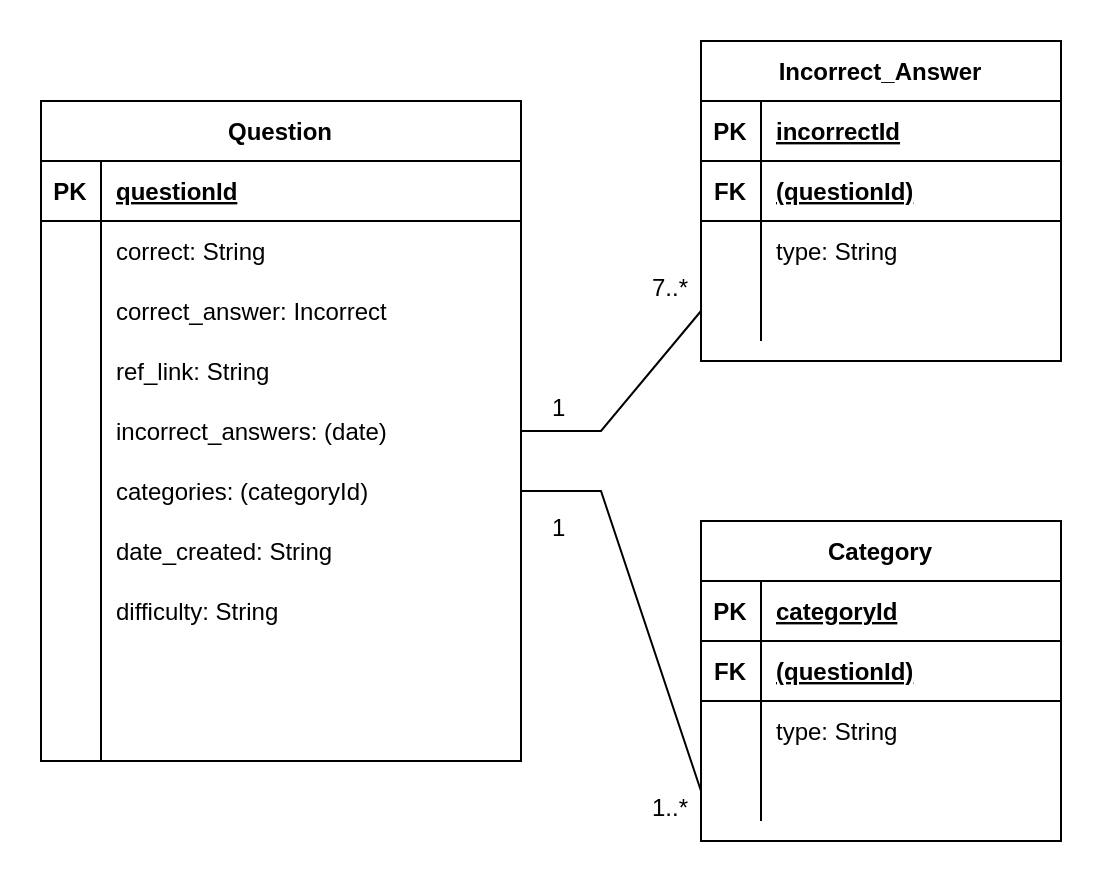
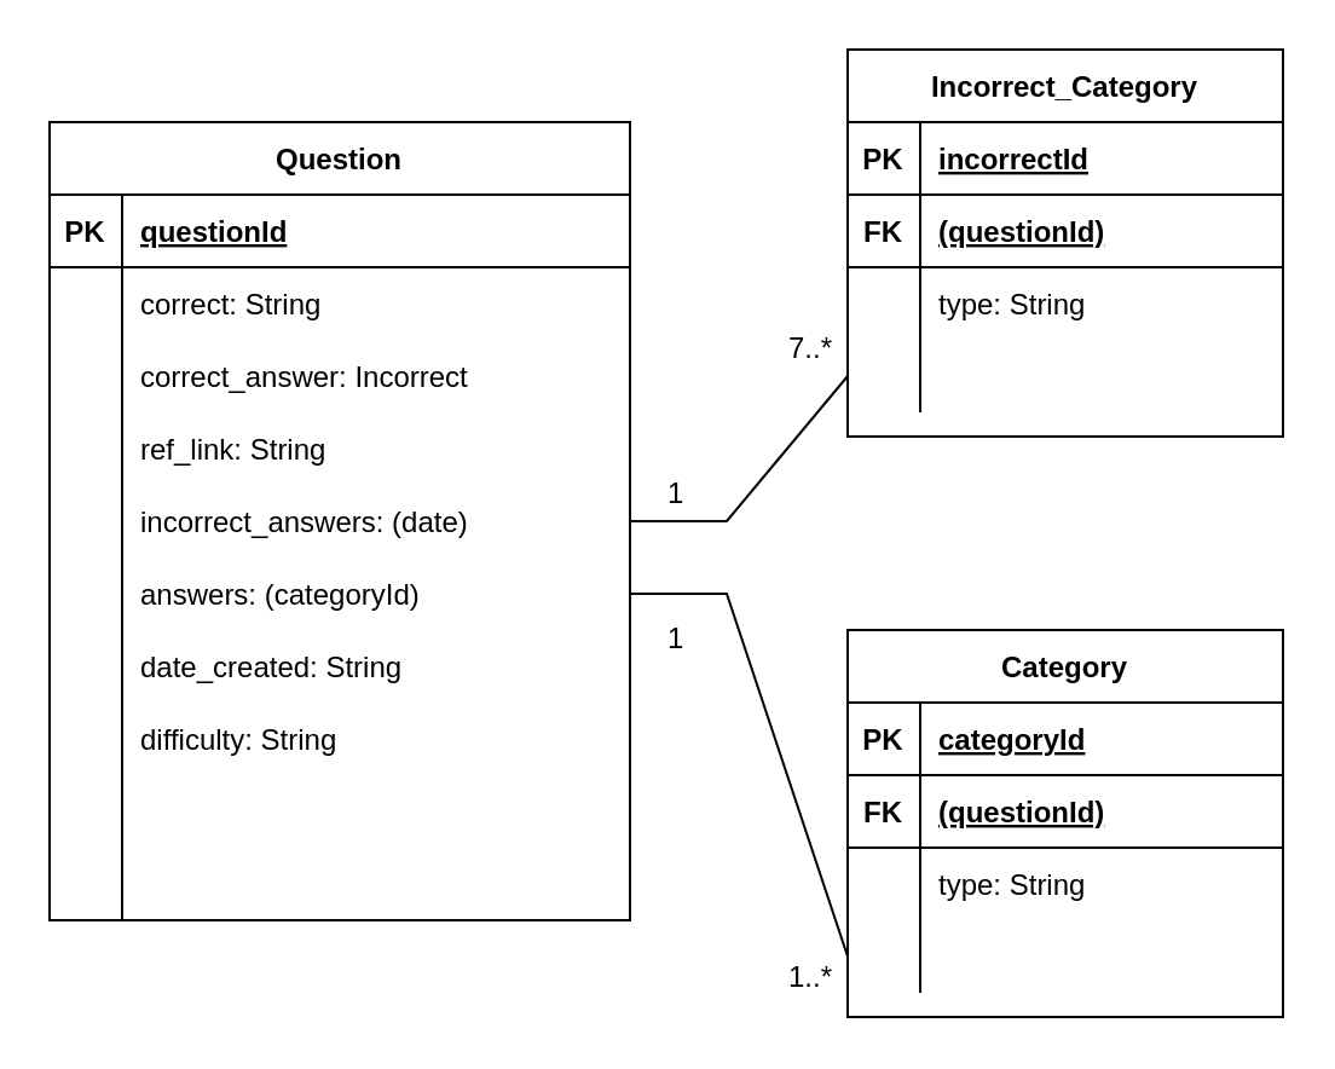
  <mxCell id="0" />
  <mxCell id="1" parent="0" />
  <mxCell id="2" value="Question" style="shape=table;startSize=30;container=1;collapsible=1;childLayout=tableLayout;fixedRows=1;rowLines=0;fontStyle=1;align=center;resizeLast=1;" vertex="1" parent="1"><mxGeometry x="20" y="50" width="240" height="330" as="geometry" /></mxCell>
  <mxCell id="3" value="" style="shape=tableRow;horizontal=0;startSize=0;swimlaneHead=0;swimlaneBody=0;fillColor=none;collapsible=0;dropTarget=0;points=[[0,0.5],[1,0.5]];portConstraint=eastwest;top=0;left=0;right=0;bottom=1;" vertex="1" parent="2"><mxGeometry y="30" width="240" height="30" as="geometry" /></mxCell>
  <mxCell id="4" value="PK" style="shape=partialRectangle;connectable=0;fillColor=none;top=0;left=0;bottom=0;right=0;fontStyle=1;overflow=hidden;" vertex="1" parent="3"><mxGeometry width="30" height="30" as="geometry"><mxRectangle width="30" height="30" as="alternateBounds" /></mxGeometry></mxCell>
  <mxCell id="5" value="questionId" style="shape=partialRectangle;connectable=0;fillColor=none;top=0;left=0;bottom=0;right=0;align=left;spacingLeft=6;fontStyle=5;overflow=hidden;" vertex="1" parent="3"><mxGeometry x="30" width="210" height="30" as="geometry"><mxRectangle width="210" height="30" as="alternateBounds" /></mxGeometry></mxCell>
  <mxCell id="6" value="" style="shape=tableRow;horizontal=0;startSize=0;swimlaneHead=0;swimlaneBody=0;fillColor=none;collapsible=0;dropTarget=0;points=[[0,0.5],[1,0.5]];portConstraint=eastwest;top=0;left=0;right=0;bottom=0;" vertex="1" parent="2"><mxGeometry y="60" width="240" height="30" as="geometry" /></mxCell>
  <mxCell id="7" value="" style="shape=partialRectangle;connectable=0;fillColor=none;top=0;left=0;bottom=0;right=0;editable=1;overflow=hidden;" vertex="1" parent="6"><mxGeometry width="30" height="30" as="geometry"><mxRectangle width="30" height="30" as="alternateBounds" /></mxGeometry></mxCell>
  <mxCell id="8" value="correct: String" style="shape=partialRectangle;connectable=0;fillColor=none;top=0;left=0;bottom=0;right=0;align=left;spacingLeft=6;overflow=hidden;" vertex="1" parent="6"><mxGeometry x="30" width="210" height="30" as="geometry"><mxRectangle width="210" height="30" as="alternateBounds" /></mxGeometry></mxCell>
  <mxCell id="9" value="" style="shape=tableRow;horizontal=0;startSize=0;swimlaneHead=0;swimlaneBody=0;fillColor=none;collapsible=0;dropTarget=0;points=[[0,0.5],[1,0.5]];portConstraint=eastwest;top=0;left=0;right=0;bottom=0;" vertex="1" parent="2"><mxGeometry y="90" width="240" height="30" as="geometry" /></mxCell>
  <mxCell id="10" value="" style="shape=partialRectangle;connectable=0;fillColor=none;top=0;left=0;bottom=0;right=0;editable=1;overflow=hidden;" vertex="1" parent="9"><mxGeometry width="30" height="30" as="geometry"><mxRectangle width="30" height="30" as="alternateBounds" /></mxGeometry></mxCell>
  <mxCell id="11" value="correct_answer: Incorrect" style="shape=partialRectangle;connectable=0;fillColor=none;top=0;left=0;bottom=0;right=0;align=left;spacingLeft=6;overflow=hidden;" vertex="1" parent="9"><mxGeometry x="30" width="210" height="30" as="geometry"><mxRectangle width="210" height="30" as="alternateBounds" /></mxGeometry></mxCell>
  <mxCell id="12" value="" style="shape=tableRow;horizontal=0;startSize=0;swimlaneHead=0;swimlaneBody=0;fillColor=none;collapsible=0;dropTarget=0;points=[[0,0.5],[1,0.5]];portConstraint=eastwest;top=0;left=0;right=0;bottom=0;" vertex="1" parent="2"><mxGeometry y="120" width="240" height="30" as="geometry" /></mxCell>
  <mxCell id="13" value="" style="shape=partialRectangle;connectable=0;fillColor=none;top=0;left=0;bottom=0;right=0;editable=1;overflow=hidden;" vertex="1" parent="12"><mxGeometry width="30" height="30" as="geometry"><mxRectangle width="30" height="30" as="alternateBounds" /></mxGeometry></mxCell>
  <mxCell id="14" value="ref_link: String" style="shape=partialRectangle;connectable=0;fillColor=none;top=0;left=0;bottom=0;right=0;align=left;spacingLeft=6;overflow=hidden;" vertex="1" parent="12"><mxGeometry x="30" width="210" height="30" as="geometry"><mxRectangle width="210" height="30" as="alternateBounds" /></mxGeometry></mxCell>
  <mxCell id="15" value="" style="shape=tableRow;horizontal=0;startSize=0;swimlaneHead=0;swimlaneBody=0;fillColor=none;collapsible=0;dropTarget=0;points=[[0,0.5],[1,0.5]];portConstraint=eastwest;top=0;left=0;right=0;bottom=0;" vertex="1" parent="2"><mxGeometry y="150" width="240" height="30" as="geometry" /></mxCell>
  <mxCell id="16" value="" style="shape=partialRectangle;connectable=0;fillColor=none;top=0;left=0;bottom=0;right=0;editable=1;overflow=hidden;" vertex="1" parent="15"><mxGeometry width="30" height="30" as="geometry"><mxRectangle width="30" height="30" as="alternateBounds" /></mxGeometry></mxCell>
  <mxCell id="17" value="incorrect_answers: (date)" style="shape=partialRectangle;connectable=0;fillColor=none;top=0;left=0;bottom=0;right=0;align=left;spacingLeft=6;overflow=hidden;" vertex="1" parent="15"><mxGeometry x="30" width="210" height="30" as="geometry"><mxRectangle width="210" height="30" as="alternateBounds" /></mxGeometry></mxCell>
  <mxCell id="18" value="" style="shape=tableRow;horizontal=0;startSize=0;swimlaneHead=0;swimlaneBody=0;fillColor=none;collapsible=0;dropTarget=0;points=[[0,0.5],[1,0.5]];portConstraint=eastwest;top=0;left=0;right=0;bottom=0;" vertex="1" parent="2"><mxGeometry y="180" width="240" height="30" as="geometry" /></mxCell>
  <mxCell id="19" value="" style="shape=partialRectangle;connectable=0;fillColor=none;top=0;left=0;bottom=0;right=0;editable=1;overflow=hidden;" vertex="1" parent="18"><mxGeometry width="30" height="30" as="geometry"><mxRectangle width="30" height="30" as="alternateBounds" /></mxGeometry></mxCell>
- <mxCell id="20" value="categories: (categoryId)" style="shape=partialRectangle;connectable=0;fillColor=none;top=0;left=0;bottom=0;right=0;align=left;spacingLeft=6;overflow=hidden;" vertex="1" parent="18"><mxGeometry x="30" width="210" height="30" as="geometry"><mxRectangle width="210" height="30" as="alternateBounds" /></mxGeometry></mxCell>
+ <mxCell id="20" value="answers: (categoryId)" style="shape=partialRectangle;connectable=0;fillColor=none;top=0;left=0;bottom=0;right=0;align=left;spacingLeft=6;overflow=hidden;" vertex="1" parent="18"><mxGeometry x="30" width="210" height="30" as="geometry"><mxRectangle width="210" height="30" as="alternateBounds" /></mxGeometry></mxCell>
  <mxCell id="21" value="" style="shape=tableRow;horizontal=0;startSize=0;swimlaneHead=0;swimlaneBody=0;fillColor=none;collapsible=0;dropTarget=0;points=[[0,0.5],[1,0.5]];portConstraint=eastwest;top=0;left=0;right=0;bottom=0;" vertex="1" parent="2"><mxGeometry y="210" width="240" height="30" as="geometry" /></mxCell>
  <mxCell id="22" value="" style="shape=partialRectangle;connectable=0;fillColor=none;top=0;left=0;bottom=0;right=0;editable=1;overflow=hidden;" vertex="1" parent="21"><mxGeometry width="30" height="30" as="geometry"><mxRectangle width="30" height="30" as="alternateBounds" /></mxGeometry></mxCell>
  <mxCell id="23" value="date_created: String" style="shape=partialRectangle;connectable=0;fillColor=none;top=0;left=0;bottom=0;right=0;align=left;spacingLeft=6;overflow=hidden;" vertex="1" parent="21"><mxGeometry x="30" width="210" height="30" as="geometry"><mxRectangle width="210" height="30" as="alternateBounds" /></mxGeometry></mxCell>
  <mxCell id="24" value="" style="shape=tableRow;horizontal=0;startSize=0;swimlaneHead=0;swimlaneBody=0;fillColor=none;collapsible=0;dropTarget=0;points=[[0,0.5],[1,0.5]];portConstraint=eastwest;top=0;left=0;right=0;bottom=0;" vertex="1" parent="2"><mxGeometry y="240" width="240" height="30" as="geometry" /></mxCell>
  <mxCell id="25" value="" style="shape=partialRectangle;connectable=0;fillColor=none;top=0;left=0;bottom=0;right=0;editable=1;overflow=hidden;" vertex="1" parent="24"><mxGeometry width="30" height="30" as="geometry"><mxRectangle width="30" height="30" as="alternateBounds" /></mxGeometry></mxCell>
  <mxCell id="26" value="difficulty: String" style="shape=partialRectangle;connectable=0;fillColor=none;top=0;left=0;bottom=0;right=0;align=left;spacingLeft=6;overflow=hidden;" vertex="1" parent="24"><mxGeometry x="30" width="210" height="30" as="geometry"><mxRectangle width="210" height="30" as="alternateBounds" /></mxGeometry></mxCell>
  <mxCell id="27" value="" style="shape=tableRow;horizontal=0;startSize=0;swimlaneHead=0;swimlaneBody=0;fillColor=none;collapsible=0;dropTarget=0;points=[[0,0.5],[1,0.5]];portConstraint=eastwest;top=0;left=0;right=0;bottom=0;" vertex="1" parent="2"><mxGeometry y="270" width="240" height="30" as="geometry" /></mxCell>
  <mxCell id="28" value="" style="shape=partialRectangle;connectable=0;fillColor=none;top=0;left=0;bottom=0;right=0;editable=1;overflow=hidden;" vertex="1" parent="27"><mxGeometry width="30" height="30" as="geometry"><mxRectangle width="30" height="30" as="alternateBounds" /></mxGeometry></mxCell>
  <mxCell id="29" value="" style="shape=partialRectangle;connectable=0;fillColor=none;top=0;left=0;bottom=0;right=0;align=left;spacingLeft=6;overflow=hidden;" vertex="1" parent="27"><mxGeometry x="30" width="210" height="30" as="geometry"><mxRectangle width="210" height="30" as="alternateBounds" /></mxGeometry></mxCell>
  <mxCell id="30" value="" style="shape=tableRow;horizontal=0;startSize=0;swimlaneHead=0;swimlaneBody=0;fillColor=none;collapsible=0;dropTarget=0;points=[[0,0.5],[1,0.5]];portConstraint=eastwest;top=0;left=0;right=0;bottom=0;" vertex="1" parent="2"><mxGeometry y="300" width="240" height="30" as="geometry" /></mxCell>
  <mxCell id="31" value="" style="shape=partialRectangle;connectable=0;fillColor=none;top=0;left=0;bottom=0;right=0;editable=1;overflow=hidden;" vertex="1" parent="30"><mxGeometry width="30" height="30" as="geometry"><mxRectangle width="30" height="30" as="alternateBounds" /></mxGeometry></mxCell>
  <mxCell id="32" value="" style="shape=partialRectangle;connectable=0;fillColor=none;top=0;left=0;bottom=0;right=0;align=left;spacingLeft=6;overflow=hidden;" vertex="1" parent="30"><mxGeometry x="30" width="210" height="30" as="geometry"><mxRectangle width="210" height="30" as="alternateBounds" /></mxGeometry></mxCell>
  <mxCell id="33" value="Category" style="shape=table;startSize=30;container=1;collapsible=1;childLayout=tableLayout;fixedRows=1;rowLines=0;fontStyle=1;align=center;resizeLast=1;" vertex="1" parent="1"><mxGeometry x="350" y="260" width="180" height="160" as="geometry" /></mxCell>
  <mxCell id="34" value="" style="shape=tableRow;horizontal=0;startSize=0;swimlaneHead=0;swimlaneBody=0;fillColor=none;collapsible=0;dropTarget=0;points=[[0,0.5],[1,0.5]];portConstraint=eastwest;top=0;left=0;right=0;bottom=1;" vertex="1" parent="33"><mxGeometry y="30" width="180" height="30" as="geometry" /></mxCell>
  <mxCell id="35" value="PK" style="shape=partialRectangle;connectable=0;fillColor=none;top=0;left=0;bottom=0;right=0;fontStyle=1;overflow=hidden;" vertex="1" parent="34"><mxGeometry width="30" height="30" as="geometry"><mxRectangle width="30" height="30" as="alternateBounds" /></mxGeometry></mxCell>
  <mxCell id="36" value="categoryId" style="shape=partialRectangle;connectable=0;fillColor=none;top=0;left=0;bottom=0;right=0;align=left;spacingLeft=6;fontStyle=5;overflow=hidden;" vertex="1" parent="34"><mxGeometry x="30" width="150" height="30" as="geometry"><mxRectangle width="150" height="30" as="alternateBounds" /></mxGeometry></mxCell>
  <mxCell id="37" value="" style="shape=tableRow;horizontal=0;startSize=0;swimlaneHead=0;swimlaneBody=0;fillColor=none;collapsible=0;dropTarget=0;points=[[0,0.5],[1,0.5]];portConstraint=eastwest;top=0;left=0;right=0;bottom=1;" vertex="1" parent="33"><mxGeometry y="60" width="180" height="30" as="geometry" /></mxCell>
  <mxCell id="38" value="FK" style="shape=partialRectangle;connectable=0;fillColor=none;top=0;left=0;bottom=0;right=0;fontStyle=1;overflow=hidden;" vertex="1" parent="37"><mxGeometry width="30" height="30" as="geometry"><mxRectangle width="30" height="30" as="alternateBounds" /></mxGeometry></mxCell>
  <mxCell id="39" value="(questionId)" style="shape=partialRectangle;connectable=0;fillColor=none;top=0;left=0;bottom=0;right=0;align=left;spacingLeft=6;fontStyle=5;overflow=hidden;" vertex="1" parent="37"><mxGeometry x="30" width="150" height="30" as="geometry"><mxRectangle width="150" height="30" as="alternateBounds" /></mxGeometry></mxCell>
  <mxCell id="40" value="" style="shape=tableRow;horizontal=0;startSize=0;swimlaneHead=0;swimlaneBody=0;fillColor=none;collapsible=0;dropTarget=0;points=[[0,0.5],[1,0.5]];portConstraint=eastwest;top=0;left=0;right=0;bottom=0;" vertex="1" parent="33"><mxGeometry y="90" width="180" height="30" as="geometry" /></mxCell>
  <mxCell id="41" value="" style="shape=partialRectangle;connectable=0;fillColor=none;top=0;left=0;bottom=0;right=0;editable=1;overflow=hidden;" vertex="1" parent="40"><mxGeometry width="30" height="30" as="geometry"><mxRectangle width="30" height="30" as="alternateBounds" /></mxGeometry></mxCell>
  <mxCell id="42" value="type: String" style="shape=partialRectangle;connectable=0;fillColor=none;top=0;left=0;bottom=0;right=0;align=left;spacingLeft=6;overflow=hidden;" vertex="1" parent="40"><mxGeometry x="30" width="150" height="30" as="geometry"><mxRectangle width="150" height="30" as="alternateBounds" /></mxGeometry></mxCell>
  <mxCell id="43" value="" style="shape=tableRow;horizontal=0;startSize=0;swimlaneHead=0;swimlaneBody=0;fillColor=none;collapsible=0;dropTarget=0;points=[[0,0.5],[1,0.5]];portConstraint=eastwest;top=0;left=0;right=0;bottom=0;" vertex="1" parent="33"><mxGeometry y="120" width="180" height="30" as="geometry" /></mxCell>
  <mxCell id="44" value="" style="shape=partialRectangle;connectable=0;fillColor=none;top=0;left=0;bottom=0;right=0;editable=1;overflow=hidden;" vertex="1" parent="43"><mxGeometry width="30" height="30" as="geometry"><mxRectangle width="30" height="30" as="alternateBounds" /></mxGeometry></mxCell>
  <mxCell id="45" value="" style="shape=partialRectangle;connectable=0;fillColor=none;top=0;left=0;bottom=0;right=0;align=left;spacingLeft=6;overflow=hidden;" vertex="1" parent="43"><mxGeometry x="30" width="150" height="30" as="geometry"><mxRectangle width="150" height="30" as="alternateBounds" /></mxGeometry></mxCell>
- <mxCell id="46" value="Incorrect_Answer" style="shape=table;startSize=30;container=1;collapsible=1;childLayout=tableLayout;fixedRows=1;rowLines=0;fontStyle=1;align=center;resizeLast=1;" vertex="1" parent="1"><mxGeometry x="350" y="20" width="180" height="160" as="geometry" /></mxCell>
+ <mxCell id="46" value="Incorrect_Category" style="shape=table;startSize=30;container=1;collapsible=1;childLayout=tableLayout;fixedRows=1;rowLines=0;fontStyle=1;align=center;resizeLast=1;" vertex="1" parent="1"><mxGeometry x="350" y="20" width="180" height="160" as="geometry" /></mxCell>
  <mxCell id="47" value="" style="shape=tableRow;horizontal=0;startSize=0;swimlaneHead=0;swimlaneBody=0;fillColor=none;collapsible=0;dropTarget=0;points=[[0,0.5],[1,0.5]];portConstraint=eastwest;top=0;left=0;right=0;bottom=1;" vertex="1" parent="46"><mxGeometry y="30" width="180" height="30" as="geometry" /></mxCell>
  <mxCell id="48" value="PK" style="shape=partialRectangle;connectable=0;fillColor=none;top=0;left=0;bottom=0;right=0;fontStyle=1;overflow=hidden;" vertex="1" parent="47"><mxGeometry width="30" height="30" as="geometry"><mxRectangle width="30" height="30" as="alternateBounds" /></mxGeometry></mxCell>
  <mxCell id="49" value="incorrectId" style="shape=partialRectangle;connectable=0;fillColor=none;top=0;left=0;bottom=0;right=0;align=left;spacingLeft=6;fontStyle=5;overflow=hidden;" vertex="1" parent="47"><mxGeometry x="30" width="150" height="30" as="geometry"><mxRectangle width="150" height="30" as="alternateBounds" /></mxGeometry></mxCell>
  <mxCell id="50" value="" style="shape=tableRow;horizontal=0;startSize=0;swimlaneHead=0;swimlaneBody=0;fillColor=none;collapsible=0;dropTarget=0;points=[[0,0.5],[1,0.5]];portConstraint=eastwest;top=0;left=0;right=0;bottom=1;" vertex="1" parent="46"><mxGeometry y="60" width="180" height="30" as="geometry" /></mxCell>
  <mxCell id="51" value="FK" style="shape=partialRectangle;connectable=0;fillColor=none;top=0;left=0;bottom=0;right=0;fontStyle=1;overflow=hidden;" vertex="1" parent="50"><mxGeometry width="30" height="30" as="geometry"><mxRectangle width="30" height="30" as="alternateBounds" /></mxGeometry></mxCell>
  <mxCell id="52" value="(questionId)" style="shape=partialRectangle;connectable=0;fillColor=none;top=0;left=0;bottom=0;right=0;align=left;spacingLeft=6;fontStyle=5;overflow=hidden;" vertex="1" parent="50"><mxGeometry x="30" width="150" height="30" as="geometry"><mxRectangle width="150" height="30" as="alternateBounds" /></mxGeometry></mxCell>
  <mxCell id="53" value="" style="shape=tableRow;horizontal=0;startSize=0;swimlaneHead=0;swimlaneBody=0;fillColor=none;collapsible=0;dropTarget=0;points=[[0,0.5],[1,0.5]];portConstraint=eastwest;top=0;left=0;right=0;bottom=0;" vertex="1" parent="46"><mxGeometry y="90" width="180" height="30" as="geometry" /></mxCell>
  <mxCell id="54" value="" style="shape=partialRectangle;connectable=0;fillColor=none;top=0;left=0;bottom=0;right=0;editable=1;overflow=hidden;" vertex="1" parent="53"><mxGeometry width="30" height="30" as="geometry"><mxRectangle width="30" height="30" as="alternateBounds" /></mxGeometry></mxCell>
  <mxCell id="55" value="type: String" style="shape=partialRectangle;connectable=0;fillColor=none;top=0;left=0;bottom=0;right=0;align=left;spacingLeft=6;overflow=hidden;" vertex="1" parent="53"><mxGeometry x="30" width="150" height="30" as="geometry"><mxRectangle width="150" height="30" as="alternateBounds" /></mxGeometry></mxCell>
  <mxCell id="56" value="" style="shape=tableRow;horizontal=0;startSize=0;swimlaneHead=0;swimlaneBody=0;fillColor=none;collapsible=0;dropTarget=0;points=[[0,0.5],[1,0.5]];portConstraint=eastwest;top=0;left=0;right=0;bottom=0;" vertex="1" parent="46"><mxGeometry y="120" width="180" height="30" as="geometry" /></mxCell>
  <mxCell id="57" value="" style="shape=partialRectangle;connectable=0;fillColor=none;top=0;left=0;bottom=0;right=0;editable=1;overflow=hidden;" vertex="1" parent="56"><mxGeometry width="30" height="30" as="geometry"><mxRectangle width="30" height="30" as="alternateBounds" /></mxGeometry></mxCell>
  <mxCell id="58" value="" style="shape=partialRectangle;connectable=0;fillColor=none;top=0;left=0;bottom=0;right=0;align=left;spacingLeft=6;overflow=hidden;" vertex="1" parent="56"><mxGeometry x="30" width="150" height="30" as="geometry"><mxRectangle width="150" height="30" as="alternateBounds" /></mxGeometry></mxCell>
  <mxCell id="59" value="" style="endArrow=none;html=1;rounded=0;exitX=1;exitY=0.5;exitDx=0;exitDy=0;entryX=0;entryY=0.5;entryDx=0;entryDy=0;" edge="1" parent="1" source="15" target="56"><mxGeometry relative="1" as="geometry"><mxPoint x="290" y="220" as="sourcePoint" /><mxPoint x="320" y="80" as="targetPoint" /><Array as="points"><mxPoint x="300" y="215" /></Array></mxGeometry></mxCell>
  <mxCell id="60" value="" style="endArrow=none;html=1;rounded=0;entryX=0;entryY=0.5;entryDx=0;entryDy=0;exitX=1;exitY=0.5;exitDx=0;exitDy=0;" edge="1" parent="1" source="18" target="43"><mxGeometry relative="1" as="geometry"><mxPoint x="280" y="270" as="sourcePoint" /><mxPoint x="360" y="165" as="targetPoint" /><Array as="points"><mxPoint x="300" y="245" /></Array></mxGeometry></mxCell>
  <mxCell id="61" value="1" style="text;strokeColor=none;fillColor=none;spacingLeft=4;spacingRight=4;overflow=hidden;rotatable=0;points=[[0,0.5],[1,0.5]];portConstraint=eastwest;fontSize=12;" vertex="1" parent="1"><mxGeometry x="270" y="250" width="40" height="30" as="geometry" /></mxCell>
  <mxCell id="62" value="1..*" style="text;strokeColor=none;fillColor=none;spacingLeft=4;spacingRight=4;overflow=hidden;rotatable=0;points=[[0,0.5],[1,0.5]];portConstraint=eastwest;fontSize=12;" vertex="1" parent="1"><mxGeometry x="320" y="390" width="40" height="30" as="geometry" /></mxCell>
  <mxCell id="63" value="1" style="text;strokeColor=none;fillColor=none;spacingLeft=4;spacingRight=4;overflow=hidden;rotatable=0;points=[[0,0.5],[1,0.5]];portConstraint=eastwest;fontSize=12;" vertex="1" parent="1"><mxGeometry x="270" y="190" width="40" height="30" as="geometry" /></mxCell>
  <mxCell id="64" value="7..*" style="text;strokeColor=none;fillColor=none;spacingLeft=4;spacingRight=4;overflow=hidden;rotatable=0;points=[[0,0.5],[1,0.5]];portConstraint=eastwest;fontSize=12;" vertex="1" parent="1"><mxGeometry x="320" y="130" width="40" height="30" as="geometry" /></mxCell>
